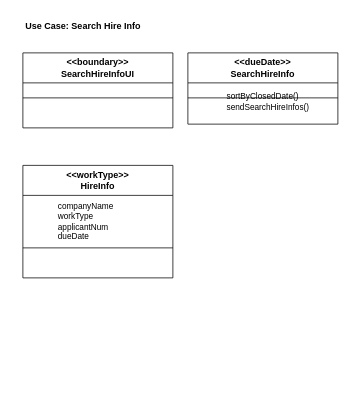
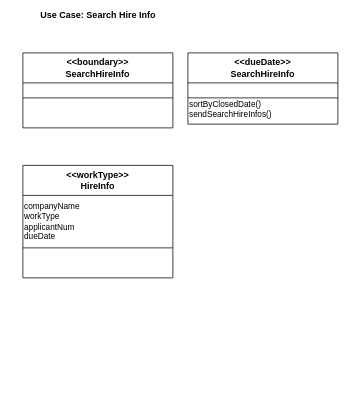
  <mxCell id="0" />
  <mxCell id="1" parent="0" />
- <mxCell id="2" value="&lt;b&gt;Use Case: Search Hire Info&lt;/b&gt;" style="text;html=1;resizable=0;autosize=1;align=center;verticalAlign=middle;points=[];fillColor=none;strokeColor=none;rounded=0;" parent="1" vertex="1"><mxGeometry x="20" y="20" width="180" height="30" as="geometry" /></mxCell>
+ <mxCell id="2" value="&lt;b&gt;Use Case: Search Hire Info&lt;/b&gt;" style="text;html=1;resizable=0;autosize=1;align=center;verticalAlign=middle;points=[];fillColor=none;strokeColor=none;rounded=0;" parent="1" vertex="1"><mxGeometry x="40" y="5" width="180" height="30" as="geometry" /></mxCell>
  <mxCell id="3" value="" style="group" parent="1" vertex="1" connectable="0"><mxGeometry x="30" y="70" width="200" height="150" as="geometry" /></mxCell>
  <mxCell id="4" value="" style="group" parent="3" vertex="1" connectable="0"><mxGeometry width="200" height="150" as="geometry" /></mxCell>
- <mxCell id="5" value="&amp;lt;&amp;lt;boundary&amp;gt;&amp;gt;&lt;br&gt;SearchHireInfoUI" style="swimlane;whiteSpace=wrap;html=1;swimlaneLine=1;startSize=40;" parent="4" vertex="1"><mxGeometry width="200" height="100" as="geometry"><mxRectangle x="100" y="100" width="140" height="40" as="alternateBounds" /></mxGeometry></mxCell>
+ <mxCell id="5" value="&amp;lt;&amp;lt;boundary&amp;gt;&amp;gt;&lt;br&gt;SearchHireInfo" style="swimlane;whiteSpace=wrap;html=1;swimlaneLine=1;startSize=40;" parent="4" vertex="1"><mxGeometry width="200" height="100" as="geometry"><mxRectangle x="100" y="100" width="140" height="40" as="alternateBounds" /></mxGeometry></mxCell>
  <mxCell id="6" value="" style="endArrow=none;html=1;rounded=0;fontSize=11;" parent="5" edge="1"><mxGeometry width="50" height="50" relative="1" as="geometry"><mxPoint y="60" as="sourcePoint" /><mxPoint x="200" y="60" as="targetPoint" /></mxGeometry></mxCell>
  <mxCell id="7" value="" style="group" parent="1" vertex="1" connectable="0"><mxGeometry x="250" y="70" width="200" height="150" as="geometry" /></mxCell>
  <mxCell id="8" value="" style="group" parent="7" vertex="1" connectable="0"><mxGeometry width="200" height="150" as="geometry" /></mxCell>
  <mxCell id="9" value="&amp;lt;&amp;lt;dueDate&amp;gt;&amp;gt;&lt;br&gt;SearchHireInfo" style="swimlane;whiteSpace=wrap;html=1;swimlaneLine=1;startSize=40;" parent="8" vertex="1"><mxGeometry width="200" height="95" as="geometry"><mxRectangle x="100" y="100" width="140" height="40" as="alternateBounds" /></mxGeometry></mxCell>
- <mxCell id="10" value="sortByClosedDate()&lt;br&gt;sendSearchHireInfos()" style="text;html=1;align=left;verticalAlign=middle;resizable=0;points=[];autosize=1;strokeColor=none;fillColor=none;fontSize=11;" parent="9" vertex="1"><mxGeometry x="50" y="45" width="130" height="40" as="geometry" /></mxCell>
+ <mxCell id="10" value="sortByClosedDate()&lt;br&gt;sendSearchHireInfos()" style="text;html=1;align=left;verticalAlign=middle;resizable=0;points=[];autosize=1;strokeColor=none;fillColor=none;fontSize=11;" parent="9" vertex="1"><mxGeometry y="55" width="130" height="40" as="geometry" /></mxCell>
  <mxCell id="11" value="" style="endArrow=none;html=1;rounded=0;fontSize=11;" parent="9" edge="1"><mxGeometry width="50" height="50" relative="1" as="geometry"><mxPoint y="60" as="sourcePoint" /><mxPoint x="200" y="60" as="targetPoint" /></mxGeometry></mxCell>
  <mxCell id="12" value="" style="group" parent="1" vertex="1" connectable="0"><mxGeometry x="30" y="210" width="200" height="300" as="geometry" /></mxCell>
  <mxCell id="13" value="" style="group" parent="12" vertex="1" connectable="0"><mxGeometry width="200" height="300.0" as="geometry" /></mxCell>
  <mxCell id="14" value="&amp;lt;&amp;lt;workType&amp;gt;&amp;gt;&lt;br&gt;HireInfo" style="swimlane;whiteSpace=wrap;html=1;swimlaneLine=1;startSize=40;" parent="13" vertex="1"><mxGeometry y="10" width="200" height="150" as="geometry"><mxRectangle x="100" y="100" width="140" height="40" as="alternateBounds" /></mxGeometry></mxCell>
  <mxCell id="15" value="" style="endArrow=none;html=1;rounded=0;fontSize=11;" parent="14" edge="1"><mxGeometry width="50" height="50" relative="1" as="geometry"><mxPoint y="110" as="sourcePoint" /><mxPoint x="200" y="110" as="targetPoint" /></mxGeometry></mxCell>
- <mxCell id="16" value="companyName&lt;br&gt;workType&lt;br&gt;applicantNum&lt;br&gt;dueDate" style="text;html=1;align=left;verticalAlign=middle;resizable=0;points=[];autosize=1;strokeColor=none;fillColor=none;fontSize=11;" parent="14" vertex="1"><mxGeometry x="45" y="40" width="100" height="70" as="geometry" /></mxCell>
+ <mxCell id="16" value="companyName&lt;br&gt;workType&lt;br&gt;applicantNum&lt;br&gt;dueDate" style="text;html=1;align=left;verticalAlign=middle;resizable=0;points=[];autosize=1;strokeColor=none;fillColor=none;fontSize=11;" parent="14" vertex="1"><mxGeometry y="40" width="100" height="70" as="geometry" /></mxCell>
